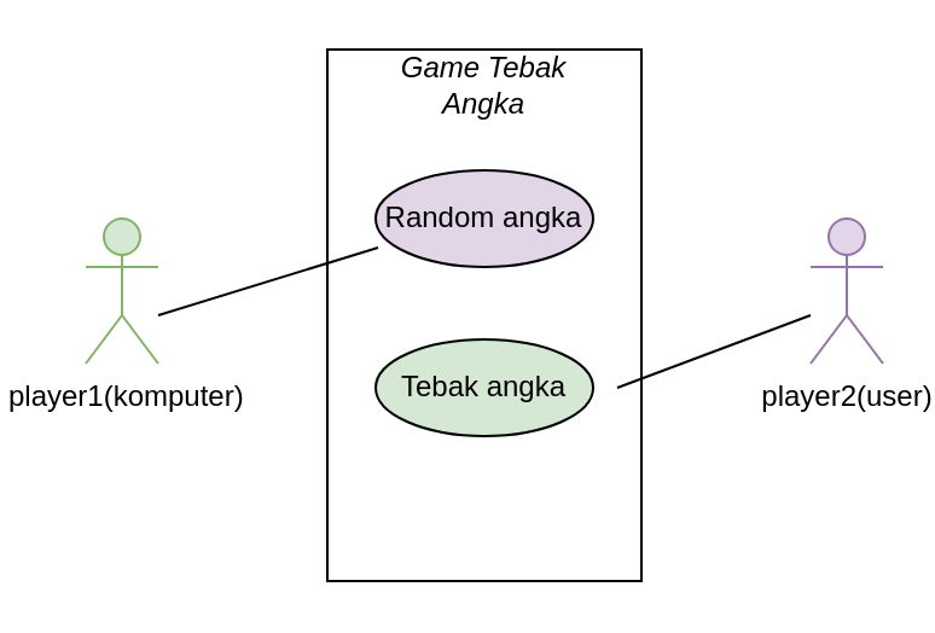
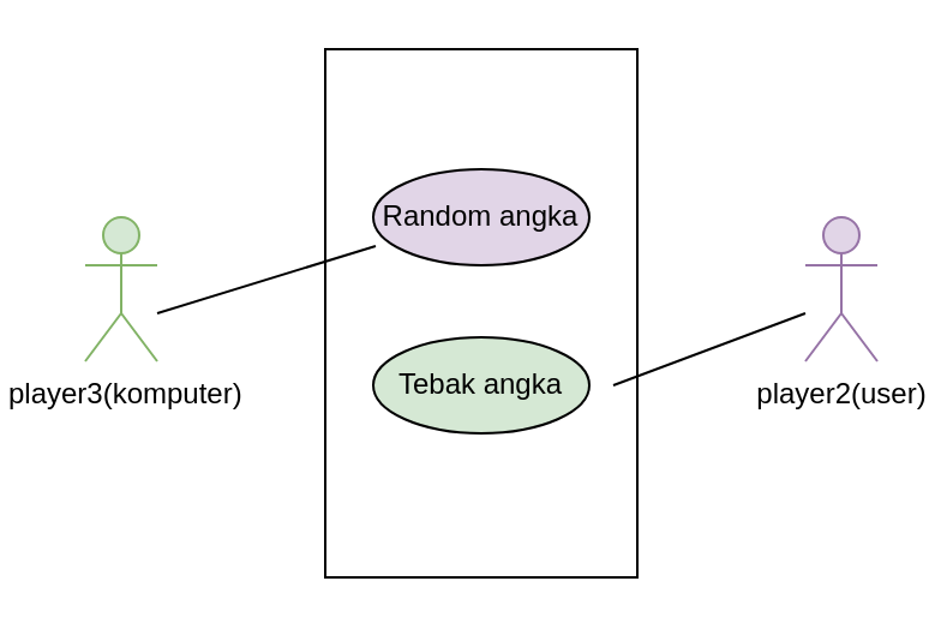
  <mxCell id="0" />
  <mxCell id="1" parent="0" />
  <mxCell id="2" value="" style="rounded=0;whiteSpace=wrap;html=1;direction=south;" vertex="1" parent="1"><mxGeometry x="120" y="20" width="130" height="220" as="geometry" /></mxCell>
  <mxCell id="3" value="player2(user)&lt;br&gt;" style="shape=umlActor;verticalLabelPosition=bottom;verticalAlign=top;html=1;outlineConnect=0;fillColor=#e1d5e7;strokeColor=#9673a6;" vertex="1" parent="1"><mxGeometry x="320" y="90" width="30" height="60" as="geometry" /></mxCell>
- <mxCell id="4" value="&amp;nbsp;player1(komputer)&lt;br&gt;" style="shape=umlActor;verticalLabelPosition=bottom;verticalAlign=top;html=1;outlineConnect=0;fillColor=#d5e8d4;strokeColor=#82b366;" vertex="1" parent="1"><mxGeometry x="20" y="90" width="30" height="60" as="geometry" /></mxCell>
+ <mxCell id="4" value="&amp;nbsp;player3(komputer)&lt;br&gt;" style="shape=umlActor;verticalLabelPosition=bottom;verticalAlign=top;html=1;outlineConnect=0;fillColor=#d5e8d4;strokeColor=#82b366;" vertex="1" parent="1"><mxGeometry x="20" y="90" width="30" height="60" as="geometry" /></mxCell>
  <mxCell id="5" value="Tebak angka" style="ellipse;whiteSpace=wrap;html=1;fillColor=#d5e8d4;" vertex="1" parent="1"><mxGeometry x="140" y="140" width="90" height="40" as="geometry" /></mxCell>
  <mxCell id="6" value="Random angka" style="ellipse;whiteSpace=wrap;html=1;fillColor=#e1d5e7;" vertex="1" parent="1"><mxGeometry x="140" y="70" width="90" height="40" as="geometry" /></mxCell>
  <mxCell id="7" value="" style="endArrow=none;html=1;rounded=0;entryX=0.011;entryY=0.8;entryDx=0;entryDy=0;entryPerimeter=0;" edge="1" parent="1" target="6"><mxGeometry width="50" height="50" relative="1" as="geometry"><mxPoint x="50" y="130" as="sourcePoint" /><mxPoint x="170" y="130" as="targetPoint" /><Array as="points"><mxPoint x="50" y="130" /></Array></mxGeometry></mxCell>
  <mxCell id="8" value="" style="endArrow=none;html=1;rounded=0;" edge="1" parent="1"><mxGeometry width="50" height="50" relative="1" as="geometry"><mxPoint x="240" y="160" as="sourcePoint" /><mxPoint x="320" y="130" as="targetPoint" /><Array as="points"><mxPoint x="320" y="130" /></Array></mxGeometry></mxCell>
- <mxCell id="9" value="Game Tebak Angka" style="text;html=1;strokeColor=none;fillColor=none;align=center;verticalAlign=middle;whiteSpace=wrap;rounded=0;fontStyle=2" vertex="1" parent="1"><mxGeometry x="140" y="20" width="90" height="30" as="geometry" /></mxCell>
